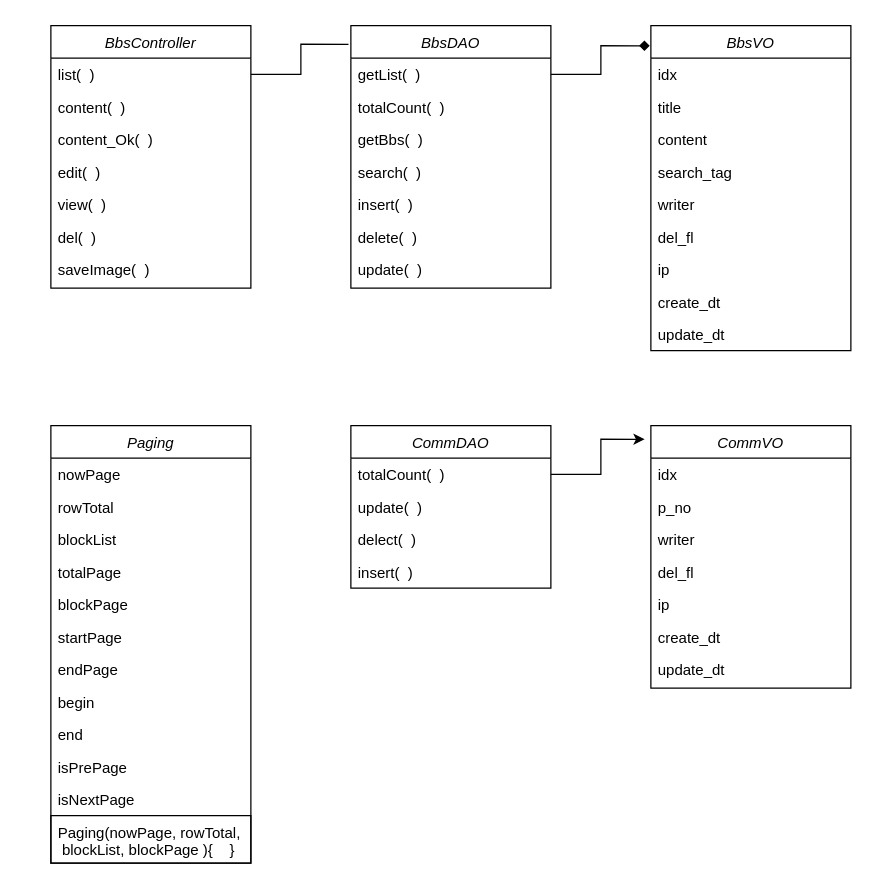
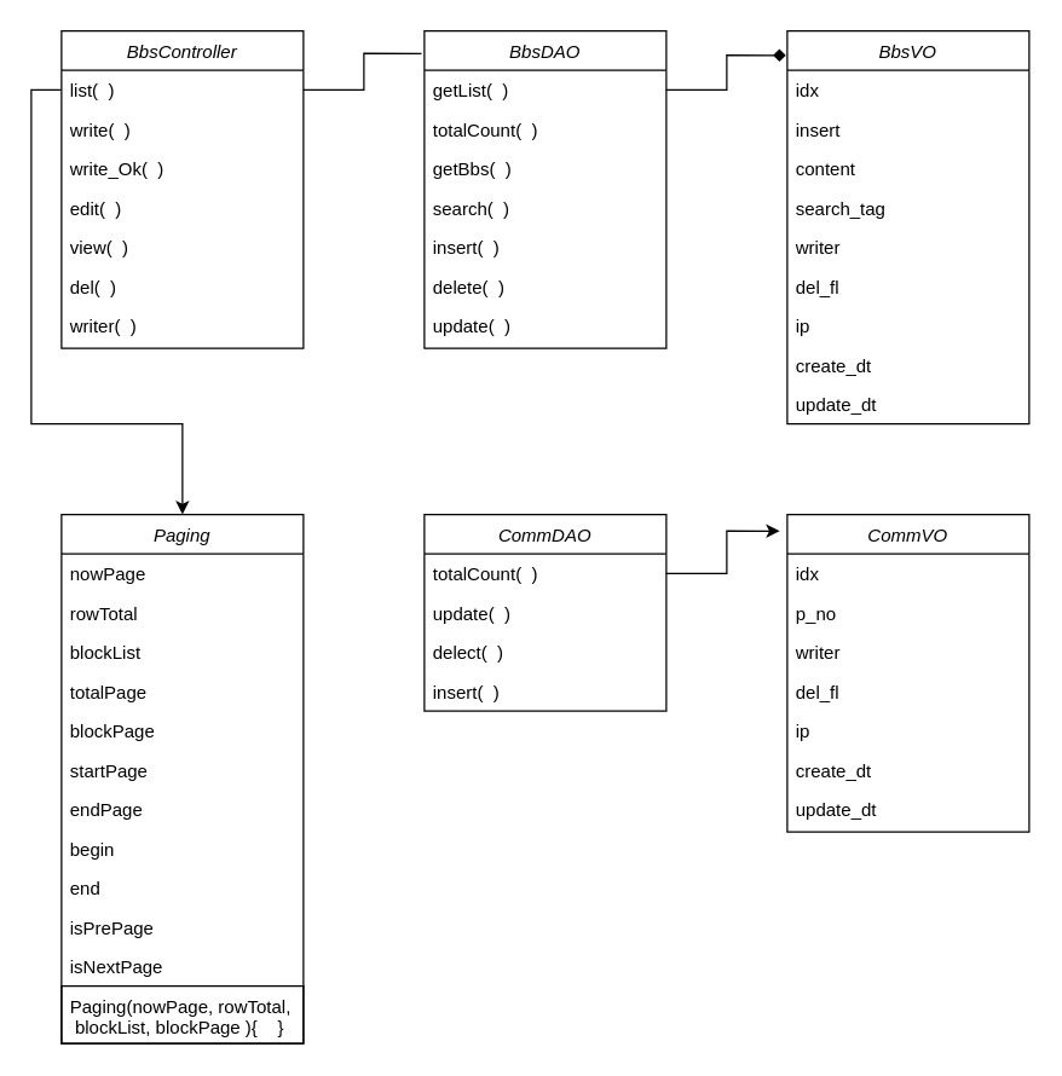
  <mxCell id="0" />
  <mxCell id="1" parent="0" />
  <mxCell id="2" value="BbsController" style="swimlane;fontStyle=2;align=center;verticalAlign=top;childLayout=stackLayout;horizontal=1;startSize=26;horizontalStack=0;resizeParent=1;resizeLast=0;collapsible=1;marginBottom=0;rounded=0;shadow=0;strokeWidth=1;" parent="1" vertex="1"><mxGeometry x="40" y="20" width="160" height="210" as="geometry"><mxRectangle x="230" y="140" width="160" height="26" as="alternateBounds" /></mxGeometry></mxCell>
  <mxCell id="3" value="list(  )" style="text;align=left;verticalAlign=top;spacingLeft=4;spacingRight=4;overflow=hidden;rotatable=0;points=[[0,0.5],[1,0.5]];portConstraint=eastwest;" parent="2" vertex="1"><mxGeometry y="26" width="160" height="26" as="geometry" /></mxCell>
- <mxCell id="4" value="content(  )" style="text;align=left;verticalAlign=top;spacingLeft=4;spacingRight=4;overflow=hidden;rotatable=0;points=[[0,0.5],[1,0.5]];portConstraint=eastwest;rounded=0;shadow=0;html=0;" parent="2" vertex="1"><mxGeometry y="52" width="160" height="26" as="geometry" /></mxCell>
- <mxCell id="5" value="content_Ok(  )" style="text;align=left;verticalAlign=top;spacingLeft=4;spacingRight=4;overflow=hidden;rotatable=0;points=[[0,0.5],[1,0.5]];portConstraint=eastwest;" vertex="1" parent="2"><mxGeometry y="78" width="160" height="26" as="geometry" /></mxCell>
+ <mxCell id="4" value="write(  )" style="text;align=left;verticalAlign=top;spacingLeft=4;spacingRight=4;overflow=hidden;rotatable=0;points=[[0,0.5],[1,0.5]];portConstraint=eastwest;rounded=0;shadow=0;html=0;" parent="2" vertex="1"><mxGeometry y="52" width="160" height="26" as="geometry" /></mxCell>
+ <mxCell id="5" value="write_Ok(  )" style="text;align=left;verticalAlign=top;spacingLeft=4;spacingRight=4;overflow=hidden;rotatable=0;points=[[0,0.5],[1,0.5]];portConstraint=eastwest;" vertex="1" parent="2"><mxGeometry y="78" width="160" height="26" as="geometry" /></mxCell>
  <mxCell id="6" value="edit(  )" style="text;align=left;verticalAlign=top;spacingLeft=4;spacingRight=4;overflow=hidden;rotatable=0;points=[[0,0.5],[1,0.5]];portConstraint=eastwest;" parent="2" vertex="1"><mxGeometry y="104" width="160" height="26" as="geometry" /></mxCell>
  <mxCell id="7" value="view(  )" style="text;align=left;verticalAlign=top;spacingLeft=4;spacingRight=4;overflow=hidden;rotatable=0;points=[[0,0.5],[1,0.5]];portConstraint=eastwest;" vertex="1" parent="2"><mxGeometry y="130" width="160" height="26" as="geometry" /></mxCell>
  <mxCell id="8" value="del(  )" style="text;align=left;verticalAlign=top;spacingLeft=4;spacingRight=4;overflow=hidden;rotatable=0;points=[[0,0.5],[1,0.5]];portConstraint=eastwest;" vertex="1" parent="2"><mxGeometry y="156" width="160" height="26" as="geometry" /></mxCell>
- <mxCell id="9" value="saveImage(  )" style="text;align=left;verticalAlign=top;spacingLeft=4;spacingRight=4;overflow=hidden;rotatable=0;points=[[0,0.5],[1,0.5]];portConstraint=eastwest;" vertex="1" parent="2"><mxGeometry y="182" width="160" height="26" as="geometry" /></mxCell>
+ <mxCell id="9" value="writer(  )" style="text;align=left;verticalAlign=top;spacingLeft=4;spacingRight=4;overflow=hidden;rotatable=0;points=[[0,0.5],[1,0.5]];portConstraint=eastwest;" vertex="1" parent="2"><mxGeometry y="182" width="160" height="26" as="geometry" /></mxCell>
  <mxCell id="10" value="BbsDAO" style="swimlane;fontStyle=2;align=center;verticalAlign=top;childLayout=stackLayout;horizontal=1;startSize=26;horizontalStack=0;resizeParent=1;resizeLast=0;collapsible=1;marginBottom=0;rounded=0;shadow=0;strokeWidth=1;" vertex="1" parent="1"><mxGeometry x="280" y="20" width="160" height="210" as="geometry"><mxRectangle x="230" y="140" width="160" height="26" as="alternateBounds" /></mxGeometry></mxCell>
  <mxCell id="11" value="getList(  )" style="text;align=left;verticalAlign=top;spacingLeft=4;spacingRight=4;overflow=hidden;rotatable=0;points=[[0,0.5],[1,0.5]];portConstraint=eastwest;" vertex="1" parent="10"><mxGeometry y="26" width="160" height="26" as="geometry" /></mxCell>
  <mxCell id="12" value="totalCount(  )" style="text;align=left;verticalAlign=top;spacingLeft=4;spacingRight=4;overflow=hidden;rotatable=0;points=[[0,0.5],[1,0.5]];portConstraint=eastwest;rounded=0;shadow=0;html=0;" vertex="1" parent="10"><mxGeometry y="52" width="160" height="26" as="geometry" /></mxCell>
  <mxCell id="13" value="getBbs(  )" style="text;align=left;verticalAlign=top;spacingLeft=4;spacingRight=4;overflow=hidden;rotatable=0;points=[[0,0.5],[1,0.5]];portConstraint=eastwest;" vertex="1" parent="10"><mxGeometry y="78" width="160" height="26" as="geometry" /></mxCell>
  <mxCell id="14" value="search(  )" style="text;align=left;verticalAlign=top;spacingLeft=4;spacingRight=4;overflow=hidden;rotatable=0;points=[[0,0.5],[1,0.5]];portConstraint=eastwest;rounded=0;shadow=0;html=0;" vertex="1" parent="10"><mxGeometry y="104" width="160" height="26" as="geometry" /></mxCell>
  <mxCell id="15" value="insert(  )" style="text;align=left;verticalAlign=top;spacingLeft=4;spacingRight=4;overflow=hidden;rotatable=0;points=[[0,0.5],[1,0.5]];portConstraint=eastwest;" vertex="1" parent="10"><mxGeometry y="130" width="160" height="26" as="geometry" /></mxCell>
  <mxCell id="16" value="delete(  )" style="text;align=left;verticalAlign=top;spacingLeft=4;spacingRight=4;overflow=hidden;rotatable=0;points=[[0,0.5],[1,0.5]];portConstraint=eastwest;" vertex="1" parent="10"><mxGeometry y="156" width="160" height="26" as="geometry" /></mxCell>
  <mxCell id="17" value="update(  )" style="text;align=left;verticalAlign=top;spacingLeft=4;spacingRight=4;overflow=hidden;rotatable=0;points=[[0,0.5],[1,0.5]];portConstraint=eastwest;" vertex="1" parent="10"><mxGeometry y="182" width="160" height="26" as="geometry" /></mxCell>
  <mxCell id="18" value="BbsVO" style="swimlane;fontStyle=2;align=center;verticalAlign=top;childLayout=stackLayout;horizontal=1;startSize=26;horizontalStack=0;resizeParent=1;resizeLast=0;collapsible=1;marginBottom=0;rounded=0;shadow=0;strokeWidth=1;" vertex="1" parent="1"><mxGeometry x="520" y="20" width="160" height="260" as="geometry"><mxRectangle x="230" y="140" width="160" height="26" as="alternateBounds" /></mxGeometry></mxCell>
  <mxCell id="19" value="idx" style="text;align=left;verticalAlign=top;spacingLeft=4;spacingRight=4;overflow=hidden;rotatable=0;points=[[0,0.5],[1,0.5]];portConstraint=eastwest;" vertex="1" parent="18"><mxGeometry y="26" width="160" height="26" as="geometry" /></mxCell>
- <mxCell id="20" value="title" style="text;align=left;verticalAlign=top;spacingLeft=4;spacingRight=4;overflow=hidden;rotatable=0;points=[[0,0.5],[1,0.5]];portConstraint=eastwest;rounded=0;shadow=0;html=0;" vertex="1" parent="18"><mxGeometry y="52" width="160" height="26" as="geometry" /></mxCell>
+ <mxCell id="20" value="insert" style="text;align=left;verticalAlign=top;spacingLeft=4;spacingRight=4;overflow=hidden;rotatable=0;points=[[0,0.5],[1,0.5]];portConstraint=eastwest;rounded=0;shadow=0;html=0;" vertex="1" parent="18"><mxGeometry y="52" width="160" height="26" as="geometry" /></mxCell>
  <mxCell id="21" value="content" style="text;align=left;verticalAlign=top;spacingLeft=4;spacingRight=4;overflow=hidden;rotatable=0;points=[[0,0.5],[1,0.5]];portConstraint=eastwest;rounded=0;shadow=0;html=0;" vertex="1" parent="18"><mxGeometry y="78" width="160" height="26" as="geometry" /></mxCell>
  <mxCell id="22" value="search_tag" style="text;align=left;verticalAlign=top;spacingLeft=4;spacingRight=4;overflow=hidden;rotatable=0;points=[[0,0.5],[1,0.5]];portConstraint=eastwest;" vertex="1" parent="18"><mxGeometry y="104" width="160" height="26" as="geometry" /></mxCell>
  <mxCell id="23" value="writer" style="text;align=left;verticalAlign=top;spacingLeft=4;spacingRight=4;overflow=hidden;rotatable=0;points=[[0,0.5],[1,0.5]];portConstraint=eastwest;" vertex="1" parent="18"><mxGeometry y="130" width="160" height="26" as="geometry" /></mxCell>
  <mxCell id="24" value="del_fl" style="text;align=left;verticalAlign=top;spacingLeft=4;spacingRight=4;overflow=hidden;rotatable=0;points=[[0,0.5],[1,0.5]];portConstraint=eastwest;" vertex="1" parent="18"><mxGeometry y="156" width="160" height="26" as="geometry" /></mxCell>
  <mxCell id="25" value="ip" style="text;align=left;verticalAlign=top;spacingLeft=4;spacingRight=4;overflow=hidden;rotatable=0;points=[[0,0.5],[1,0.5]];portConstraint=eastwest;" vertex="1" parent="18"><mxGeometry y="182" width="160" height="26" as="geometry" /></mxCell>
  <mxCell id="26" value="create_dt" style="text;align=left;verticalAlign=top;spacingLeft=4;spacingRight=4;overflow=hidden;rotatable=0;points=[[0,0.5],[1,0.5]];portConstraint=eastwest;" vertex="1" parent="18"><mxGeometry y="208" width="160" height="26" as="geometry" /></mxCell>
  <mxCell id="27" value="update_dt" style="text;align=left;verticalAlign=top;spacingLeft=4;spacingRight=4;overflow=hidden;rotatable=0;points=[[0,0.5],[1,0.5]];portConstraint=eastwest;" vertex="1" parent="18"><mxGeometry y="234" width="160" height="26" as="geometry" /></mxCell>
  <mxCell id="28" value="CommVO" style="swimlane;fontStyle=2;align=center;verticalAlign=top;childLayout=stackLayout;horizontal=1;startSize=26;horizontalStack=0;resizeParent=1;resizeLast=0;collapsible=1;marginBottom=0;rounded=0;shadow=0;strokeWidth=1;" vertex="1" parent="1"><mxGeometry x="520" y="340" width="160" height="210" as="geometry"><mxRectangle x="230" y="140" width="160" height="26" as="alternateBounds" /></mxGeometry></mxCell>
  <mxCell id="29" value="idx" style="text;align=left;verticalAlign=top;spacingLeft=4;spacingRight=4;overflow=hidden;rotatable=0;points=[[0,0.5],[1,0.5]];portConstraint=eastwest;" vertex="1" parent="28"><mxGeometry y="26" width="160" height="26" as="geometry" /></mxCell>
  <mxCell id="30" value="p_no" style="text;align=left;verticalAlign=top;spacingLeft=4;spacingRight=4;overflow=hidden;rotatable=0;points=[[0,0.5],[1,0.5]];portConstraint=eastwest;rounded=0;shadow=0;html=0;" vertex="1" parent="28"><mxGeometry y="52" width="160" height="26" as="geometry" /></mxCell>
  <mxCell id="31" value="writer" style="text;align=left;verticalAlign=top;spacingLeft=4;spacingRight=4;overflow=hidden;rotatable=0;points=[[0,0.5],[1,0.5]];portConstraint=eastwest;rounded=0;shadow=0;html=0;" vertex="1" parent="28"><mxGeometry y="78" width="160" height="26" as="geometry" /></mxCell>
  <mxCell id="32" value="del_fl" style="text;align=left;verticalAlign=top;spacingLeft=4;spacingRight=4;overflow=hidden;rotatable=0;points=[[0,0.5],[1,0.5]];portConstraint=eastwest;" vertex="1" parent="28"><mxGeometry y="104" width="160" height="26" as="geometry" /></mxCell>
  <mxCell id="33" value="ip" style="text;align=left;verticalAlign=top;spacingLeft=4;spacingRight=4;overflow=hidden;rotatable=0;points=[[0,0.5],[1,0.5]];portConstraint=eastwest;" vertex="1" parent="28"><mxGeometry y="130" width="160" height="26" as="geometry" /></mxCell>
  <mxCell id="34" value="create_dt" style="text;align=left;verticalAlign=top;spacingLeft=4;spacingRight=4;overflow=hidden;rotatable=0;points=[[0,0.5],[1,0.5]];portConstraint=eastwest;" vertex="1" parent="28"><mxGeometry y="156" width="160" height="26" as="geometry" /></mxCell>
  <mxCell id="35" value="update_dt" style="text;align=left;verticalAlign=top;spacingLeft=4;spacingRight=4;overflow=hidden;rotatable=0;points=[[0,0.5],[1,0.5]];portConstraint=eastwest;" vertex="1" parent="28"><mxGeometry y="182" width="160" height="26" as="geometry" /></mxCell>
  <mxCell id="36" value="CommDAO" style="swimlane;fontStyle=2;align=center;verticalAlign=top;childLayout=stackLayout;horizontal=1;startSize=26;horizontalStack=0;resizeParent=1;resizeLast=0;collapsible=1;marginBottom=0;rounded=0;shadow=0;strokeWidth=1;" vertex="1" parent="1"><mxGeometry x="280" y="340" width="160" height="130" as="geometry"><mxRectangle x="230" y="140" width="160" height="26" as="alternateBounds" /></mxGeometry></mxCell>
  <mxCell id="37" value="totalCount(  )" style="text;align=left;verticalAlign=top;spacingLeft=4;spacingRight=4;overflow=hidden;rotatable=0;points=[[0,0.5],[1,0.5]];portConstraint=eastwest;" vertex="1" parent="36"><mxGeometry y="26" width="160" height="26" as="geometry" /></mxCell>
  <mxCell id="38" value="update(  )" style="text;align=left;verticalAlign=top;spacingLeft=4;spacingRight=4;overflow=hidden;rotatable=0;points=[[0,0.5],[1,0.5]];portConstraint=eastwest;rounded=0;shadow=0;html=0;" vertex="1" parent="36"><mxGeometry y="52" width="160" height="26" as="geometry" /></mxCell>
  <mxCell id="39" value="delect(  )" style="text;align=left;verticalAlign=top;spacingLeft=4;spacingRight=4;overflow=hidden;rotatable=0;points=[[0,0.5],[1,0.5]];portConstraint=eastwest;" vertex="1" parent="36"><mxGeometry y="78" width="160" height="26" as="geometry" /></mxCell>
  <mxCell id="40" value="insert(  )" style="text;align=left;verticalAlign=top;spacingLeft=4;spacingRight=4;overflow=hidden;rotatable=0;points=[[0,0.5],[1,0.5]];portConstraint=eastwest;rounded=0;shadow=0;html=0;" vertex="1" parent="36"><mxGeometry y="104" width="160" height="26" as="geometry" /></mxCell>
  <mxCell id="41" value="Paging" style="swimlane;fontStyle=2;align=center;verticalAlign=top;childLayout=stackLayout;horizontal=1;startSize=26;horizontalStack=0;resizeParent=1;resizeLast=0;collapsible=1;marginBottom=0;rounded=0;shadow=0;strokeWidth=1;" vertex="1" parent="1"><mxGeometry x="40" y="340" width="160" height="350" as="geometry"><mxRectangle x="230" y="140" width="160" height="26" as="alternateBounds" /></mxGeometry></mxCell>
  <mxCell id="42" value="nowPage" style="text;align=left;verticalAlign=top;spacingLeft=4;spacingRight=4;overflow=hidden;rotatable=0;points=[[0,0.5],[1,0.5]];portConstraint=eastwest;" vertex="1" parent="41"><mxGeometry y="26" width="160" height="26" as="geometry" /></mxCell>
  <mxCell id="43" value="rowTotal " style="text;align=left;verticalAlign=top;spacingLeft=4;spacingRight=4;overflow=hidden;rotatable=0;points=[[0,0.5],[1,0.5]];portConstraint=eastwest;" vertex="1" parent="41"><mxGeometry y="52" width="160" height="26" as="geometry" /></mxCell>
  <mxCell id="44" value="blockList" style="text;align=left;verticalAlign=top;spacingLeft=4;spacingRight=4;overflow=hidden;rotatable=0;points=[[0,0.5],[1,0.5]];portConstraint=eastwest;" vertex="1" parent="41"><mxGeometry y="78" width="160" height="26" as="geometry" /></mxCell>
  <mxCell id="45" value="totalPage" style="text;align=left;verticalAlign=top;spacingLeft=4;spacingRight=4;overflow=hidden;rotatable=0;points=[[0,0.5],[1,0.5]];portConstraint=eastwest;" vertex="1" parent="41"><mxGeometry y="104" width="160" height="26" as="geometry" /></mxCell>
  <mxCell id="46" value="blockPage" style="text;align=left;verticalAlign=top;spacingLeft=4;spacingRight=4;overflow=hidden;rotatable=0;points=[[0,0.5],[1,0.5]];portConstraint=eastwest;" vertex="1" parent="41"><mxGeometry y="130" width="160" height="26" as="geometry" /></mxCell>
  <mxCell id="47" value="startPage" style="text;align=left;verticalAlign=top;spacingLeft=4;spacingRight=4;overflow=hidden;rotatable=0;points=[[0,0.5],[1,0.5]];portConstraint=eastwest;" vertex="1" parent="41"><mxGeometry y="156" width="160" height="26" as="geometry" /></mxCell>
  <mxCell id="48" value="endPage" style="text;align=left;verticalAlign=top;spacingLeft=4;spacingRight=4;overflow=hidden;rotatable=0;points=[[0,0.5],[1,0.5]];portConstraint=eastwest;" vertex="1" parent="41"><mxGeometry y="182" width="160" height="26" as="geometry" /></mxCell>
  <mxCell id="49" value="begin" style="text;align=left;verticalAlign=top;spacingLeft=4;spacingRight=4;overflow=hidden;rotatable=0;points=[[0,0.5],[1,0.5]];portConstraint=eastwest;" vertex="1" parent="41"><mxGeometry y="208" width="160" height="26" as="geometry" /></mxCell>
  <mxCell id="50" value="end" style="text;align=left;verticalAlign=top;spacingLeft=4;spacingRight=4;overflow=hidden;rotatable=0;points=[[0,0.5],[1,0.5]];portConstraint=eastwest;" vertex="1" parent="41"><mxGeometry y="234" width="160" height="26" as="geometry" /></mxCell>
  <mxCell id="51" value="isPrePage" style="text;align=left;verticalAlign=top;spacingLeft=4;spacingRight=4;overflow=hidden;rotatable=0;points=[[0,0.5],[1,0.5]];portConstraint=eastwest;" vertex="1" parent="41"><mxGeometry y="260" width="160" height="26" as="geometry" /></mxCell>
  <mxCell id="52" value="isNextPage" style="text;align=left;verticalAlign=top;spacingLeft=4;spacingRight=4;overflow=hidden;rotatable=0;points=[[0,0.5],[1,0.5]];portConstraint=eastwest;" vertex="1" parent="41"><mxGeometry y="286" width="160" height="26" as="geometry" /></mxCell>
  <mxCell id="53" value="Paging(nowPage, rowTotal,&#10; blockList, blockPage ){    }" style="text;align=left;verticalAlign=top;spacingLeft=4;spacingRight=4;overflow=hidden;rotatable=0;points=[[0,0.5],[1,0.5]];portConstraint=eastwest;strokeColor=#000000;" vertex="1" parent="41"><mxGeometry y="312" width="160" height="38" as="geometry" /></mxCell>
  <mxCell id="54" style="edgeStyle=orthogonalEdgeStyle;rounded=0;orthogonalLoop=1;jettySize=auto;html=1;exitX=1;exitY=0.5;exitDx=0;exitDy=0;entryX=-0.012;entryY=0.071;entryDx=0;entryDy=0;entryPerimeter=0;endArrow=none;" edge="1" parent="1" source="3" target="10"><mxGeometry relative="1" as="geometry" /></mxCell>
  <mxCell id="55" style="edgeStyle=orthogonalEdgeStyle;rounded=0;orthogonalLoop=1;jettySize=auto;html=1;exitX=1;exitY=0.5;exitDx=0;exitDy=0;entryX=-0.006;entryY=0.062;entryDx=0;entryDy=0;entryPerimeter=0;endArrow=diamond;" edge="1" parent="1" source="11" target="18"><mxGeometry relative="1" as="geometry" /></mxCell>
  <mxCell id="56" style="edgeStyle=orthogonalEdgeStyle;rounded=0;orthogonalLoop=1;jettySize=auto;html=1;exitX=1;exitY=0.5;exitDx=0;exitDy=0;entryX=-0.031;entryY=0.052;entryDx=0;entryDy=0;entryPerimeter=0;" edge="1" parent="1" source="37" target="28"><mxGeometry relative="1" as="geometry" /></mxCell>
+ <mxCell id="57" style="edgeStyle=orthogonalEdgeStyle;rounded=0;orthogonalLoop=1;jettySize=auto;html=1;exitX=0;exitY=0.5;exitDx=0;exitDy=0;" edge="1" parent="1" source="3" target="41"><mxGeometry relative="1" as="geometry"><Array as="points"><mxPoint x="20" y="59" /><mxPoint x="20" y="280" /><mxPoint x="120" y="280" /></Array></mxGeometry></mxCell>
